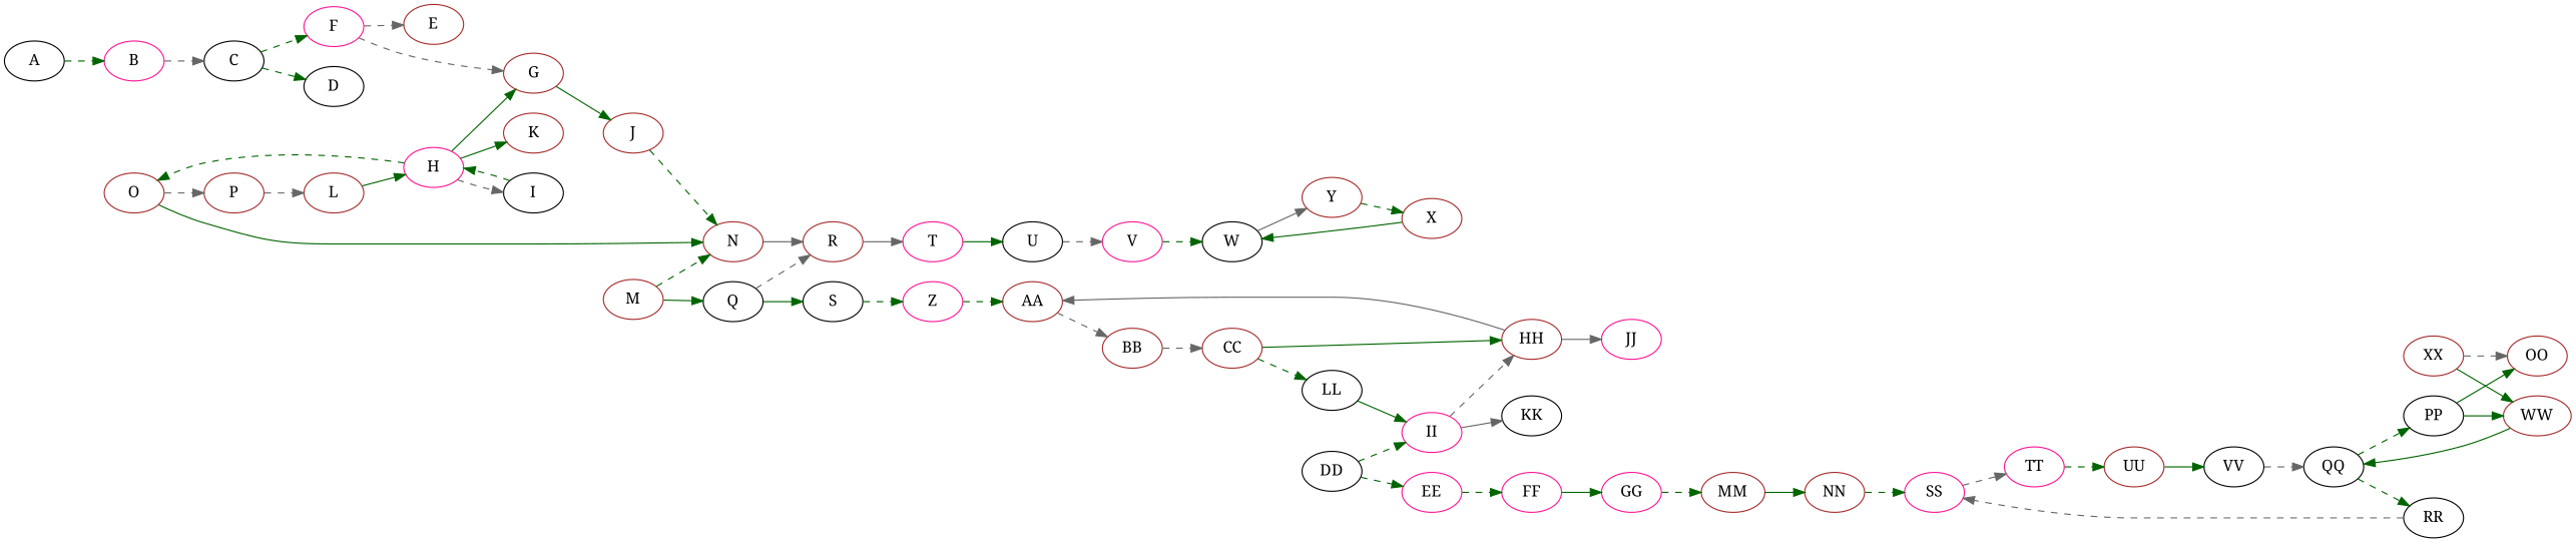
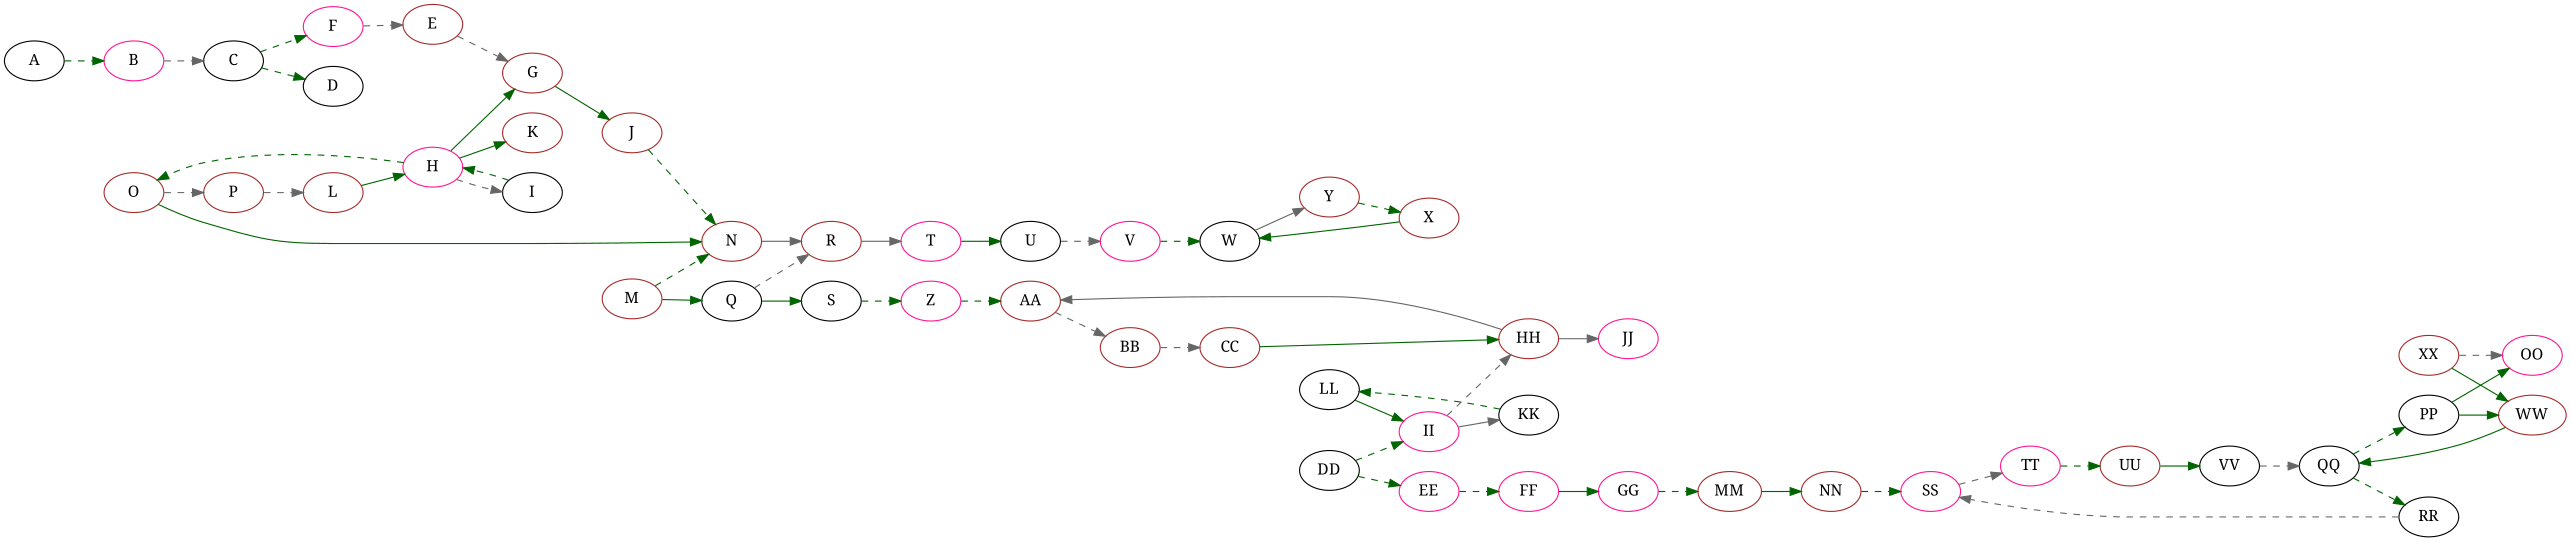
  digraph {
    fontname="Noto Serif"
    rankdir=LR
    node [color=brown fontname="Noto Serif"]
    edge [color=darkgreen fontname="Noto Serif" style=dashed]
    A [color=black]
    B [color=deeppink]
    C [color=black]
    D [color=black]
    F [color=deeppink]
    E
    G
    J
    N
    H [color=deeppink]
    I [color=black]
    K
    O
    R
    P
    L
    T [color=deeppink]
    M
    Q [color=black]
    S [color=black]
    U [color=black]
    Z [color=deeppink]
    AA
    V [color=deeppink]
    BB
    W [color=black]
    Y
    X
    CC
    HH
    JJ [color=deeppink]
    DD [color=black]
    II [color=deeppink]
    EE [color=deeppink]
    KK [color=black]
    FF [color=deeppink]
    LL [color=black]
    GG [color=deeppink]
    MM
    NN
    SS [color=deeppink]
    TT [color=deeppink]
    UU
    VV [color=black]
    QQ [color=black]
    RR [color=black]
    PP [color=black]
-   OO
+   OO [color=deeppink]
    WW
    XX
    A -> B
    B -> C [color=gray40]
    C -> D
    C -> F
    F -> E [color=gray40]
-   F -> G [color=gray40]
+   E -> G [color=gray40]
    G -> J [style=solid]
    J -> N
    N -> R [color=gray40 style=solid]
    H -> G [style=solid]
    H -> I [color=gray40]
    H -> K [style=solid]
    H -> O
    I -> H
    O -> N [style=solid]
    O -> P [color=gray40]
    R -> T [color=gray40 style=solid]
    P -> L [color=gray40]
    L -> H [style=solid]
    T -> U [style=solid]
    M -> N
    M -> Q [style=solid]
    Q -> R [color=gray40]
    Q -> S [style=solid]
    S -> Z
    U -> V [color=gray40]
    Z -> AA
    AA -> BB [color=gray40]
    V -> W
    BB -> CC [color=gray40]
    W -> Y [color=gray40 style=solid]
    Y -> X
    X -> W [style=solid]
    CC -> HH [style=solid]
    HH -> AA [color=gray40 style=solid]
    HH -> JJ [color=gray40 style=solid]
    DD -> II
    DD -> EE
    II -> HH [color=gray40]
    II -> KK [color=gray40 style=solid]
    EE -> FF
-   CC -> LL
+   KK -> LL
    FF -> GG [style=solid]
    LL -> II [style=solid]
    GG -> MM
    MM -> NN [style=solid]
    NN -> SS
    SS -> TT [color=gray40]
    TT -> UU
    UU -> VV [style=solid]
    VV -> QQ [color=gray40]
    QQ -> RR
    QQ -> PP
    RR -> SS [color=gray40]
    PP -> OO [style=solid]
    PP -> WW [style=solid]
    WW -> QQ [style=solid]
    XX -> OO [color=gray40]
    XX -> WW [style=solid]
  }
